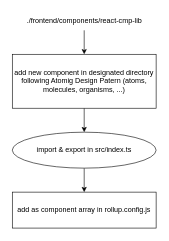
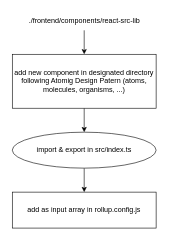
  <mxCell id="0" />
  <mxCell id="1" parent="0" />
  <mxCell id="2" style="edgeStyle=none;html=1;" edge="1" parent="1" source="3" target="5"><mxGeometry relative="1" as="geometry" /></mxCell>
- <mxCell id="3" value="./frontend/components/react-cmp-lib" style="text;html=1;align=center;verticalAlign=middle;resizable=0;points=[];autosize=1;strokeColor=none;fillColor=none;" vertex="1" parent="1"><mxGeometry x="30" y="20" width="220" height="30" as="geometry" /></mxCell>
+ <mxCell id="3" value="./frontend/components/react-src-lib" style="text;html=1;align=center;verticalAlign=middle;resizable=0;points=[];autosize=1;strokeColor=none;fillColor=none;" vertex="1" parent="1"><mxGeometry x="30" y="20" width="220" height="30" as="geometry" /></mxCell>
  <mxCell id="4" style="edgeStyle=none;html=1;entryX=0.5;entryY=0;entryDx=0;entryDy=0;" edge="1" parent="1" source="5" target="7"><mxGeometry relative="1" as="geometry" /></mxCell>
  <mxCell id="5" value="add new component in designated directory following Atomig Design Patern (atoms, molecules, organisms, ...)" style="whiteSpace=wrap;html=1;" vertex="1" parent="1"><mxGeometry x="20" y="90" width="240" height="90" as="geometry" /></mxCell>
  <mxCell id="6" style="edgeStyle=none;html=1;" edge="1" parent="1" source="7" target="8"><mxGeometry relative="1" as="geometry" /></mxCell>
  <mxCell id="7" value="import &amp;amp; export in src/index.ts" style="ellipse;whiteSpace=wrap;html=1;" vertex="1" parent="1"><mxGeometry x="20" y="220" width="240" height="60" as="geometry" /></mxCell>
- <mxCell id="8" value="add as component array in rollup.config.js" style="whiteSpace=wrap;html=1;" vertex="1" parent="1"><mxGeometry x="20" y="320" width="240" height="60" as="geometry" /></mxCell>
+ <mxCell id="8" value="add as input array in rollup.config.js" style="whiteSpace=wrap;html=1;" vertex="1" parent="1"><mxGeometry x="20" y="320" width="240" height="60" as="geometry" /></mxCell>
